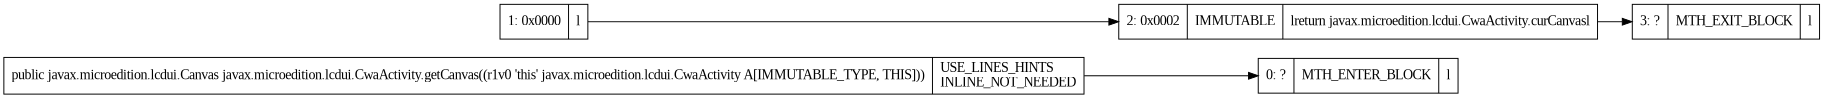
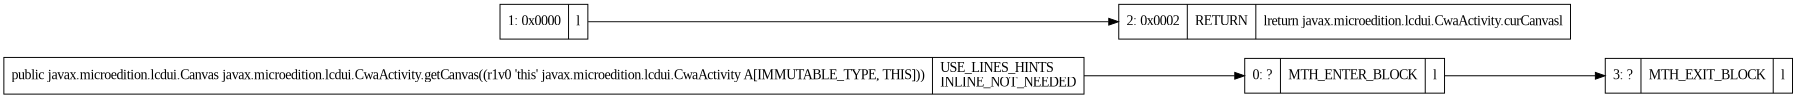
  digraph {
    fontname="Liberation Serif"
    rankdir=LR
    node [fontname="Liberation Serif" shape=record]
    edge [fontname="Liberation Serif"]
    n1 [label="{0\:\ ?|MTH_ENTER_BLOCK\l|l}"]
    n2 [label="{1\:\ 0x0000|l}"]
-   n3 [label="{2\:\ 0x0002|IMMUTABLE\l|lreturn javax.microedition.lcdui.CwaActivity.curCanvasl}"]
+   n3 [label="{2\:\ 0x0002|RETURN\l|lreturn javax.microedition.lcdui.CwaActivity.curCanvasl}"]
    n4 [label="{3\:\ ?|MTH_EXIT_BLOCK\l|l}"]
    n5 [label="{public javax.microedition.lcdui.Canvas javax.microedition.lcdui.CwaActivity.getCanvas((r1v0 'this' javax.microedition.lcdui.CwaActivity A[IMMUTABLE_TYPE, THIS]))  | USE_LINES_HINTS\lINLINE_NOT_NEEDED\l}"]
    n2 -> n3
-   n3 -> n4
+   n1 -> n4
    n5 -> n1
  }
